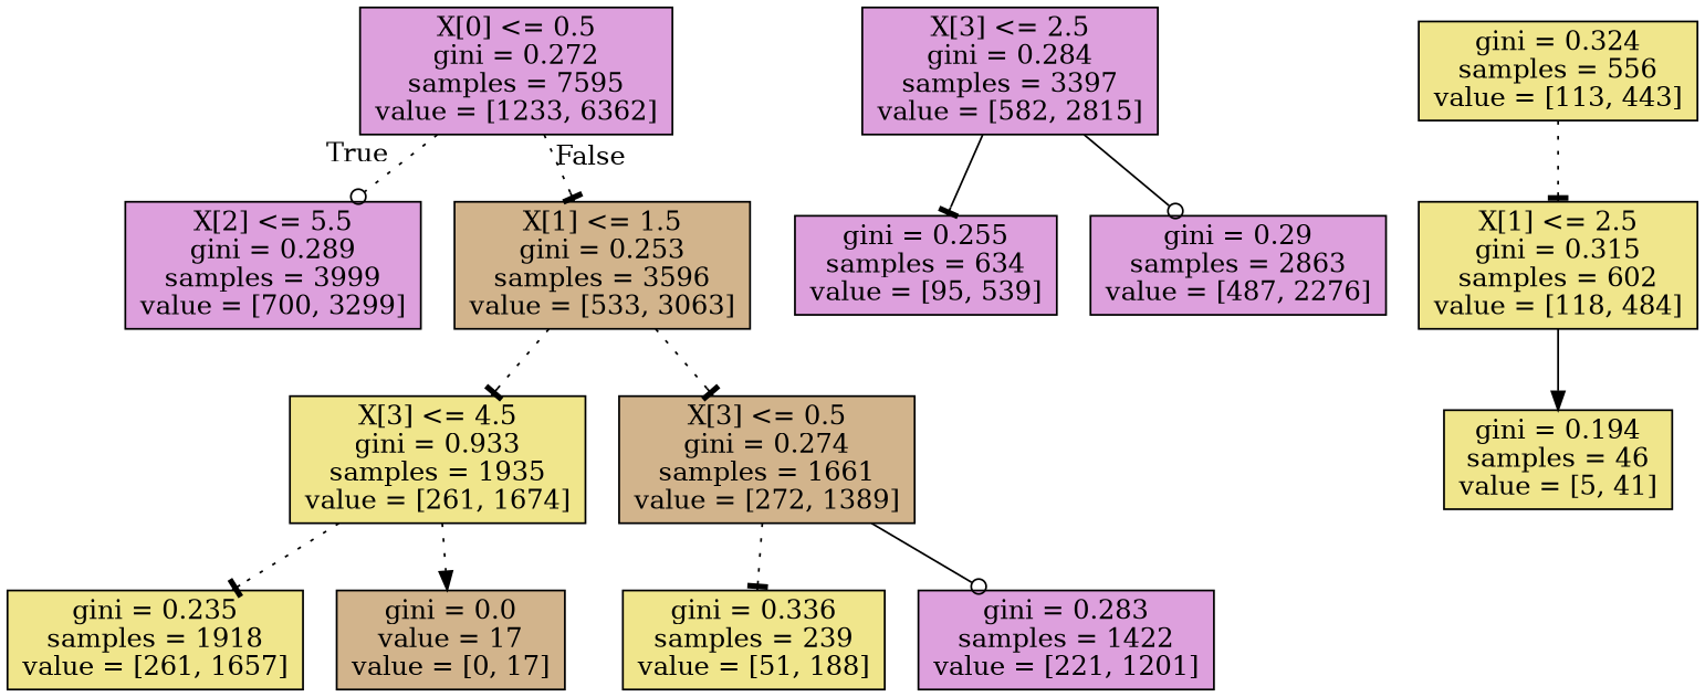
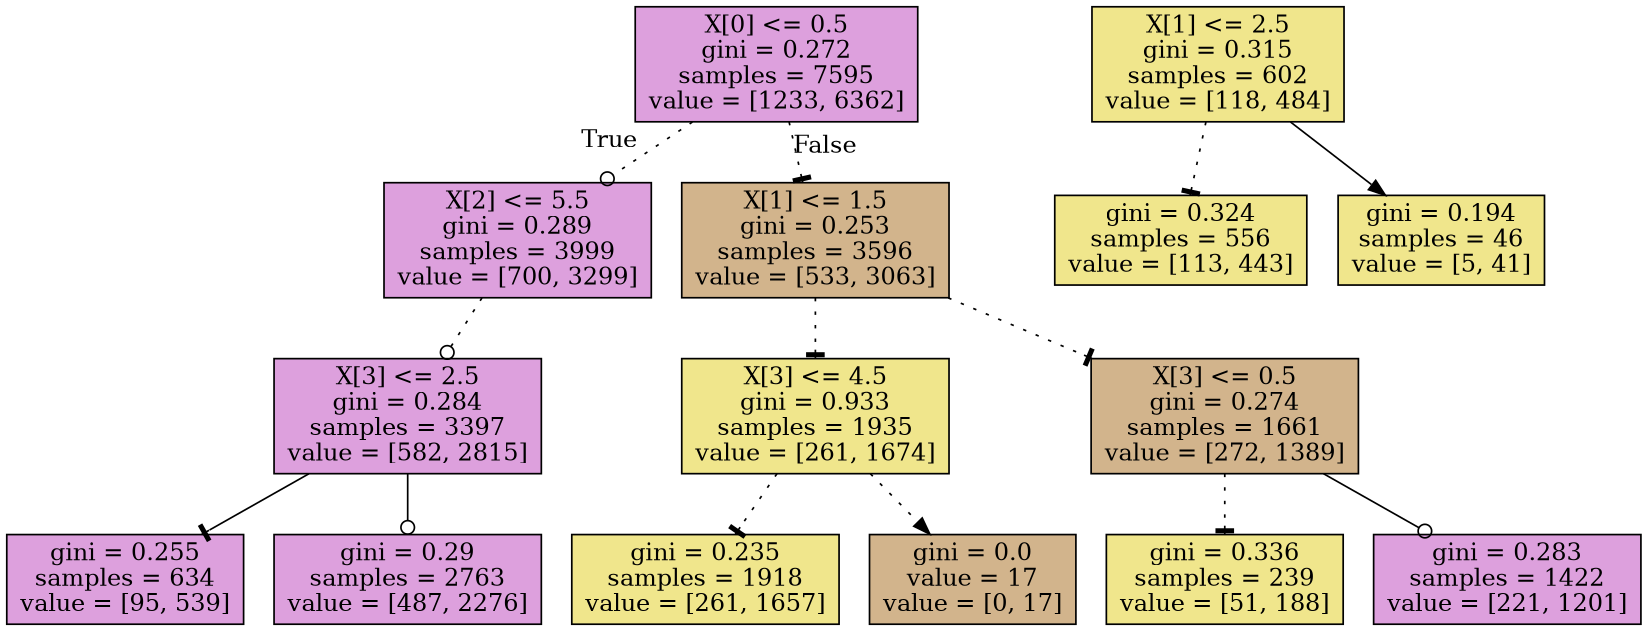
  digraph {
    node [color=black fillcolor=plum shape=box style=filled]
    edge [arrowhead=tee style=dotted]
    n1 [label="X[0] <= 0.5\ngini = 0.272\nsamples = 7595\nvalue = [1233, 6362]"]
    n2 [label="X[2] <= 5.5\ngini = 0.289\nsamples = 3999\nvalue = [700, 3299]"]
    n3 [fillcolor=tan label="X[1] <= 1.5\ngini = 0.253\nsamples = 3596\nvalue = [533, 3063]"]
    n4 [label="X[3] <= 2.5\ngini = 0.284\nsamples = 3397\nvalue = [582, 2815]"]
    n5 [fillcolor=khaki label="X[3] <= 4.5\ngini = 0.933\nsamples = 1935\nvalue = [261, 1674]"]
    n6 [fillcolor=tan label="X[3] <= 0.5\ngini = 0.274\nsamples = 1661\nvalue = [272, 1389]"]
    n7 [label="gini = 0.255\nsamples = 634\nvalue = [95, 539]"]
-   n8 [label="gini = 0.29\nsamples = 2863\nvalue = [487, 2276]"]
+   n8 [label="gini = 0.29\nsamples = 2763\nvalue = [487, 2276]"]
    n9 [fillcolor=khaki label="X[1] <= 2.5\ngini = 0.315\nsamples = 602\nvalue = [118, 484]"]
    n10 [fillcolor=khaki label="gini = 0.324\nsamples = 556\nvalue = [113, 443]"]
    n11 [fillcolor=khaki label="gini = 0.194\nsamples = 46\nvalue = [5, 41]"]
    n12 [fillcolor=khaki label="gini = 0.235\nsamples = 1918\nvalue = [261, 1657]"]
    n13 [fillcolor=tan label="gini = 0.0\nvalue = 17\nvalue = [0, 17]"]
    n14 [fillcolor=khaki label="gini = 0.336\nsamples = 239\nvalue = [51, 188]"]
    n15 [label="gini = 0.283\nsamples = 1422\nvalue = [221, 1201]"]
    n1 -> n2 [arrowhead=odot headlabel=True labelangle=45 labeldistance=2.5]
    n1 -> n3 [headlabel=False labelangle=-45 labeldistance=2.5]
+   n2 -> n4 [arrowhead=odot]
    n3 -> n5
    n3 -> n6
    n4 -> n7 [style=solid]
    n4 -> n8 [arrowhead=odot style=solid]
    n5 -> n12
    n5 -> n13 [arrowhead=normal]
    n6 -> n14
    n6 -> n15 [arrowhead=odot style=solid]
-   n10 -> n9
+   n9 -> n10
    n9 -> n11 [arrowhead=normal style=solid]
  }
